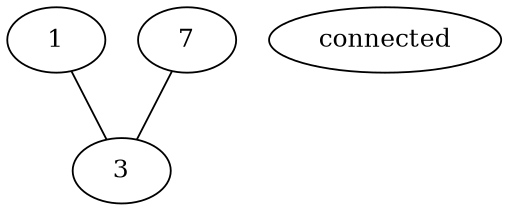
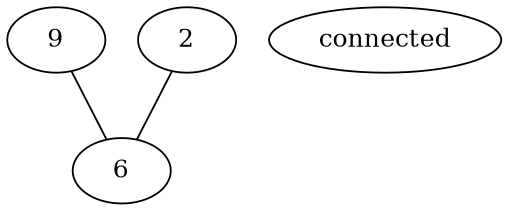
  graph {
-   1
-   3
-   2 [label=7]
+   1 [label=9]
+   3 [label=6]
+   2
    n4 [label=" connected "]
    1 -- 3
    2 -- 3
  }
